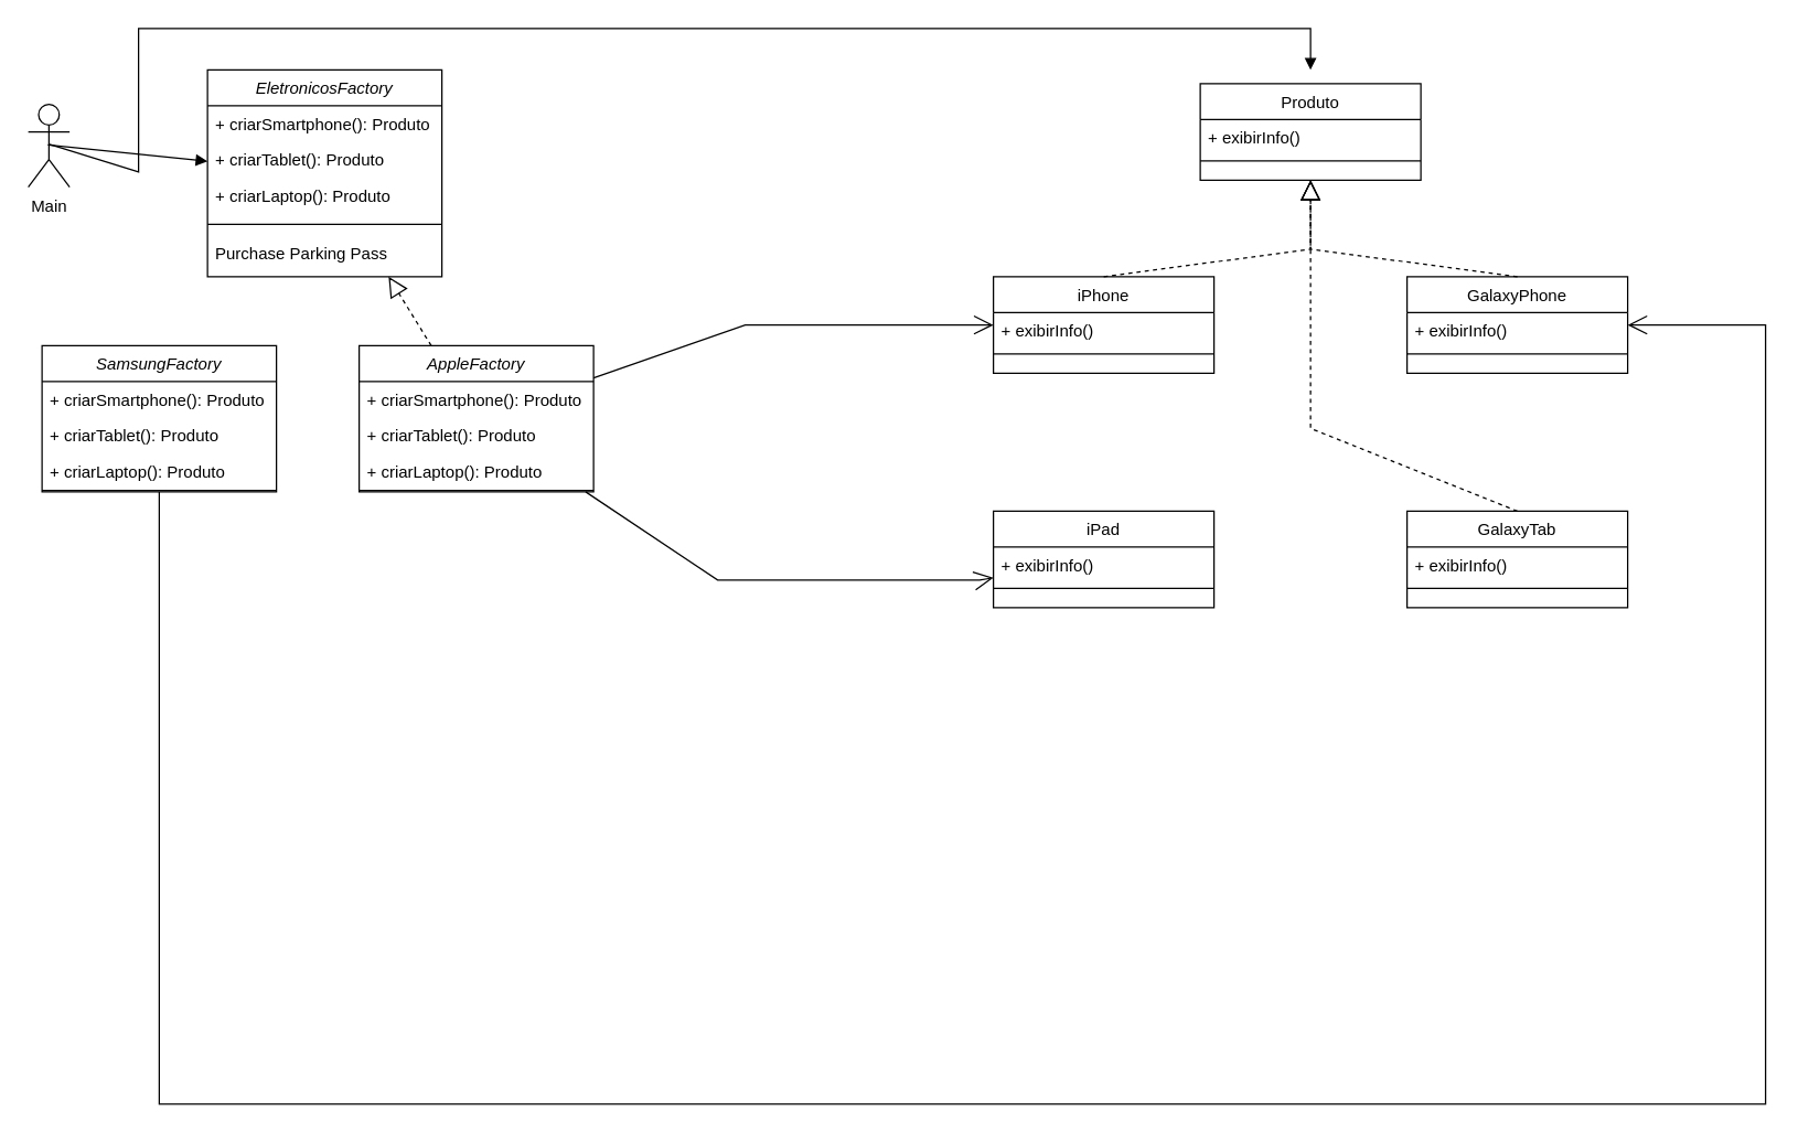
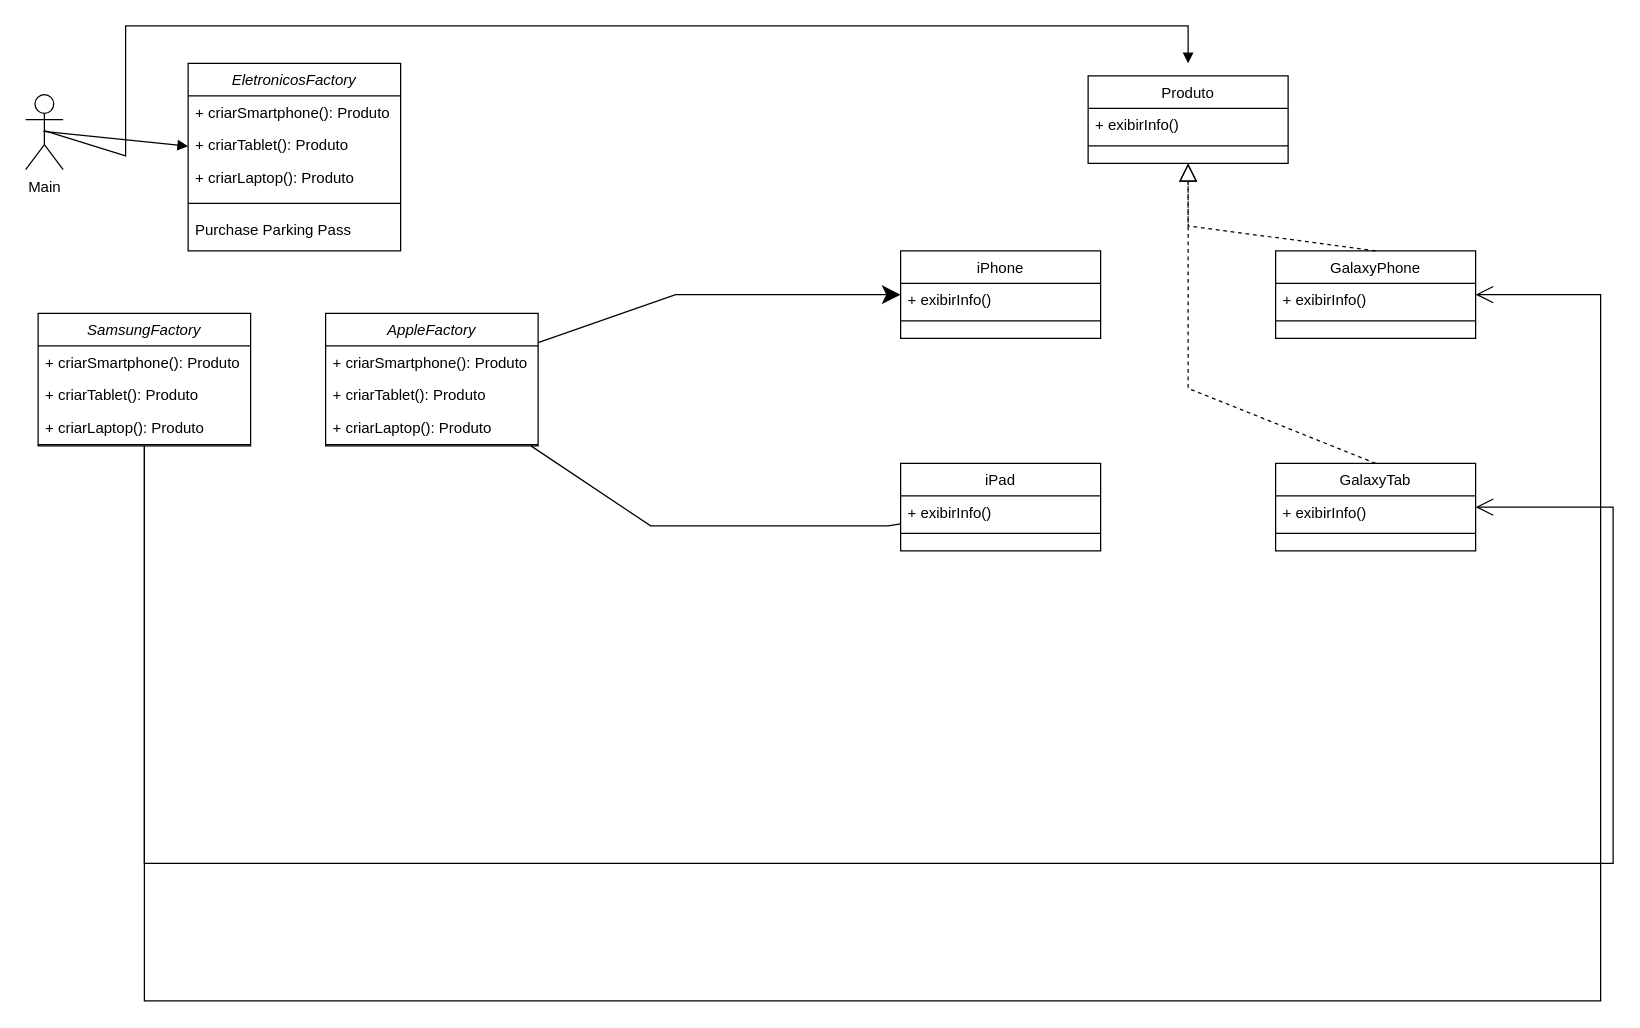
  <mxCell id="0" />
  <mxCell id="1" parent="0" />
  <mxCell id="2" value="EletronicosFactory" style="swimlane;fontStyle=2;align=center;verticalAlign=top;childLayout=stackLayout;horizontal=1;startSize=26;horizontalStack=0;resizeParent=1;resizeLast=0;collapsible=1;marginBottom=0;rounded=0;shadow=0;strokeWidth=1;" parent="1" vertex="1"><mxGeometry x="150" y="50" width="170" height="150" as="geometry"><mxRectangle x="230" y="140" width="160" height="26" as="alternateBounds" /></mxGeometry></mxCell>
  <mxCell id="3" value="+ criarSmartphone(): Produto" style="text;align=left;verticalAlign=top;spacingLeft=4;spacingRight=4;overflow=hidden;rotatable=0;points=[[0,0.5],[1,0.5]];portConstraint=eastwest;" parent="2" vertex="1"><mxGeometry y="26" width="170" height="26" as="geometry" /></mxCell>
  <mxCell id="4" value="+ criarTablet(): Produto" style="text;align=left;verticalAlign=top;spacingLeft=4;spacingRight=4;overflow=hidden;rotatable=0;points=[[0,0.5],[1,0.5]];portConstraint=eastwest;rounded=0;shadow=0;html=0;" parent="2" vertex="1"><mxGeometry y="52" width="170" height="26" as="geometry" /></mxCell>
  <mxCell id="5" value="+ criarLaptop(): Produto" style="text;align=left;verticalAlign=top;spacingLeft=4;spacingRight=4;overflow=hidden;rotatable=0;points=[[0,0.5],[1,0.5]];portConstraint=eastwest;rounded=0;shadow=0;html=0;" vertex="1" parent="2"><mxGeometry y="78" width="170" height="26" as="geometry" /></mxCell>
  <mxCell id="6" value="" style="line;html=1;strokeWidth=1;align=left;verticalAlign=middle;spacingTop=-1;spacingLeft=3;spacingRight=3;rotatable=0;labelPosition=right;points=[];portConstraint=eastwest;" parent="2" vertex="1"><mxGeometry y="104" width="170" height="16" as="geometry" /></mxCell>
  <mxCell id="7" value="Purchase Parking Pass" style="text;align=left;verticalAlign=top;spacingLeft=4;spacingRight=4;overflow=hidden;rotatable=0;points=[[0,0.5],[1,0.5]];portConstraint=eastwest;rounded=0;shadow=0;html=0;" vertex="1" parent="2"><mxGeometry y="120" width="170" height="20" as="geometry" /></mxCell>
  <mxCell id="8" value="Produto" style="swimlane;fontStyle=0;align=center;verticalAlign=top;childLayout=stackLayout;horizontal=1;startSize=26;horizontalStack=0;resizeParent=1;resizeLast=0;collapsible=1;marginBottom=0;rounded=0;shadow=0;strokeWidth=1;" parent="1" vertex="1"><mxGeometry x="870" y="60" width="160" height="70" as="geometry"><mxRectangle x="340" y="380" width="170" height="26" as="alternateBounds" /></mxGeometry></mxCell>
  <mxCell id="9" value="+ exibirInfo()" style="text;align=left;verticalAlign=top;spacingLeft=4;spacingRight=4;overflow=hidden;rotatable=0;points=[[0,0.5],[1,0.5]];portConstraint=eastwest;" parent="8" vertex="1"><mxGeometry y="26" width="160" height="26" as="geometry" /></mxCell>
  <mxCell id="10" value="" style="line;html=1;strokeWidth=1;align=left;verticalAlign=middle;spacingTop=-1;spacingLeft=3;spacingRight=3;rotatable=0;labelPosition=right;points=[];portConstraint=eastwest;" parent="8" vertex="1"><mxGeometry y="52" width="160" height="8" as="geometry" /></mxCell>
  <mxCell id="11" value="iPhone" style="swimlane;fontStyle=0;align=center;verticalAlign=top;childLayout=stackLayout;horizontal=1;startSize=26;horizontalStack=0;resizeParent=1;resizeLast=0;collapsible=1;marginBottom=0;rounded=0;shadow=0;strokeWidth=1;" parent="1" vertex="1"><mxGeometry x="720" y="200" width="160" height="70" as="geometry"><mxRectangle x="340" y="380" width="170" height="26" as="alternateBounds" /></mxGeometry></mxCell>
  <mxCell id="12" value="+ exibirInfo()" style="text;align=left;verticalAlign=top;spacingLeft=4;spacingRight=4;overflow=hidden;rotatable=0;points=[[0,0.5],[1,0.5]];portConstraint=eastwest;" parent="11" vertex="1"><mxGeometry y="26" width="160" height="26" as="geometry" /></mxCell>
  <mxCell id="13" value="" style="line;html=1;strokeWidth=1;align=left;verticalAlign=middle;spacingTop=-1;spacingLeft=3;spacingRight=3;rotatable=0;labelPosition=right;points=[];portConstraint=eastwest;" parent="11" vertex="1"><mxGeometry y="52" width="160" height="8" as="geometry" /></mxCell>
  <mxCell id="14" value="iPad" style="swimlane;fontStyle=0;align=center;verticalAlign=top;childLayout=stackLayout;horizontal=1;startSize=26;horizontalStack=0;resizeParent=1;resizeLast=0;collapsible=1;marginBottom=0;rounded=0;shadow=0;strokeWidth=1;" parent="1" vertex="1"><mxGeometry x="720" y="370" width="160" height="70" as="geometry"><mxRectangle x="340" y="380" width="170" height="26" as="alternateBounds" /></mxGeometry></mxCell>
  <mxCell id="15" value="+ exibirInfo()" style="text;align=left;verticalAlign=top;spacingLeft=4;spacingRight=4;overflow=hidden;rotatable=0;points=[[0,0.5],[1,0.5]];portConstraint=eastwest;" parent="14" vertex="1"><mxGeometry y="26" width="160" height="26" as="geometry" /></mxCell>
  <mxCell id="16" value="" style="line;html=1;strokeWidth=1;align=left;verticalAlign=middle;spacingTop=-1;spacingLeft=3;spacingRight=3;rotatable=0;labelPosition=right;points=[];portConstraint=eastwest;" parent="14" vertex="1"><mxGeometry y="52" width="160" height="8" as="geometry" /></mxCell>
  <mxCell id="17" value="GalaxyPhone" style="swimlane;fontStyle=0;align=center;verticalAlign=top;childLayout=stackLayout;horizontal=1;startSize=26;horizontalStack=0;resizeParent=1;resizeLast=0;collapsible=1;marginBottom=0;rounded=0;shadow=0;strokeWidth=1;" parent="1" vertex="1"><mxGeometry x="1020" y="200" width="160" height="70" as="geometry"><mxRectangle x="340" y="380" width="170" height="26" as="alternateBounds" /></mxGeometry></mxCell>
  <mxCell id="18" value="+ exibirInfo()" style="text;align=left;verticalAlign=top;spacingLeft=4;spacingRight=4;overflow=hidden;rotatable=0;points=[[0,0.5],[1,0.5]];portConstraint=eastwest;" parent="17" vertex="1"><mxGeometry y="26" width="160" height="26" as="geometry" /></mxCell>
  <mxCell id="19" value="" style="line;html=1;strokeWidth=1;align=left;verticalAlign=middle;spacingTop=-1;spacingLeft=3;spacingRight=3;rotatable=0;labelPosition=right;points=[];portConstraint=eastwest;" parent="17" vertex="1"><mxGeometry y="52" width="160" height="8" as="geometry" /></mxCell>
  <mxCell id="20" value="GalaxyTab" style="swimlane;fontStyle=0;align=center;verticalAlign=top;childLayout=stackLayout;horizontal=1;startSize=26;horizontalStack=0;resizeParent=1;resizeLast=0;collapsible=1;marginBottom=0;rounded=0;shadow=0;strokeWidth=1;" parent="1" vertex="1"><mxGeometry x="1020" y="370" width="160" height="70" as="geometry"><mxRectangle x="340" y="380" width="170" height="26" as="alternateBounds" /></mxGeometry></mxCell>
  <mxCell id="21" value="+ exibirInfo()" style="text;align=left;verticalAlign=top;spacingLeft=4;spacingRight=4;overflow=hidden;rotatable=0;points=[[0,0.5],[1,0.5]];portConstraint=eastwest;" parent="20" vertex="1"><mxGeometry y="26" width="160" height="26" as="geometry" /></mxCell>
  <mxCell id="22" value="" style="line;html=1;strokeWidth=1;align=left;verticalAlign=middle;spacingTop=-1;spacingLeft=3;spacingRight=3;rotatable=0;labelPosition=right;points=[];portConstraint=eastwest;" parent="20" vertex="1"><mxGeometry y="52" width="160" height="8" as="geometry" /></mxCell>
- <mxCell id="23" value="" style="endArrow=block;dashed=1;endFill=0;endSize=12;html=1;rounded=0;exitX=0.5;exitY=0;exitDx=0;exitDy=0;" parent="1" source="11" target="8" edge="1"><mxGeometry width="160" relative="1" as="geometry"><mxPoint x="640" y="310" as="sourcePoint" /><mxPoint x="800" y="310" as="targetPoint" /><Array as="points"><mxPoint x="950" y="180" /><mxPoint x="950" y="160" /></Array></mxGeometry></mxCell>
  <mxCell id="24" value="" style="endArrow=block;dashed=1;endFill=0;endSize=12;html=1;rounded=0;exitX=0.5;exitY=0;exitDx=0;exitDy=0;" parent="1" source="17" edge="1"><mxGeometry width="160" relative="1" as="geometry"><mxPoint x="830" y="230" as="sourcePoint" /><mxPoint x="950" y="130" as="targetPoint" /><Array as="points"><mxPoint x="950" y="180" /></Array></mxGeometry></mxCell>
- <mxCell id="25" value="" style="endArrow=block;dashed=1;endFill=0;endSize=12;html=1;rounded=0;" parent="1" source="38" target="2" edge="1"><mxGeometry width="160" relative="1" as="geometry"><mxPoint x="365" y="250" as="sourcePoint" /><mxPoint x="640" y="310" as="targetPoint" /></mxGeometry></mxCell>
- <mxCell id="26" value="" style="endArrow=open;endFill=1;endSize=12;html=1;rounded=0;" parent="1" source="38" target="14" edge="1"><mxGeometry width="160" relative="1" as="geometry"><mxPoint x="106.37" y="340" as="sourcePoint" /><mxPoint x="790" y="610" as="targetPoint" /><Array as="points"><mxPoint x="520" y="420" /><mxPoint x="630" y="420" /><mxPoint x="710" y="420" /></Array></mxGeometry></mxCell>
+ <mxCell id="26" value="" style="endArrow=none;endFill=1;endSize=12;html=1;rounded=0;" parent="1" source="38" target="14" edge="1"><mxGeometry width="160" relative="1" as="geometry"><mxPoint x="106.37" y="340" as="sourcePoint" /><mxPoint x="790" y="610" as="targetPoint" /><Array as="points"><mxPoint x="520" y="420" /><mxPoint x="630" y="420" /><mxPoint x="710" y="420" /></Array></mxGeometry></mxCell>
  <mxCell id="27" value="Main" style="shape=umlActor;verticalLabelPosition=bottom;verticalAlign=top;html=1;" parent="1" vertex="1"><mxGeometry x="20" y="75" width="30" height="60" as="geometry" /></mxCell>
  <mxCell id="28" value="" style="html=1;verticalAlign=bottom;endArrow=block;curved=0;rounded=0;exitX=0.474;exitY=0.491;exitDx=0;exitDy=0;exitPerimeter=0;" parent="1" source="27" target="2" edge="1"><mxGeometry width="80" relative="1" as="geometry"><mxPoint x="80" y="190" as="sourcePoint" /><mxPoint x="160" y="190" as="targetPoint" /><Array as="points" /></mxGeometry></mxCell>
  <mxCell id="29" value="" style="html=1;verticalAlign=bottom;endArrow=block;curved=0;rounded=0;exitX=0.497;exitY=0.479;exitDx=0;exitDy=0;exitPerimeter=0;" parent="1" source="27" edge="1"><mxGeometry width="80" relative="1" as="geometry"><mxPoint x="270" y="150" as="sourcePoint" /><mxPoint x="950" y="50" as="targetPoint" /><Array as="points"><mxPoint x="100" y="124" /><mxPoint x="100" y="20" /><mxPoint x="950" y="20" /></Array></mxGeometry></mxCell>
  <mxCell id="30" value="" style="endArrow=block;dashed=1;endFill=0;endSize=12;html=1;rounded=0;exitX=0.5;exitY=0;exitDx=0;exitDy=0;" parent="1" source="20" target="8" edge="1"><mxGeometry width="160" relative="1" as="geometry"><mxPoint x="800" y="490" as="sourcePoint" /><mxPoint x="950" y="440" as="targetPoint" /><Array as="points"><mxPoint x="950" y="310" /></Array></mxGeometry></mxCell>
+ <mxCell id="31" value="" style="endArrow=open;endFill=1;endSize=12;html=1;rounded=0;" parent="1" source="33" target="20" edge="1"><mxGeometry width="160" relative="1" as="geometry"><mxPoint x="350.19" y="340" as="sourcePoint" /><mxPoint x="990" y="540" as="targetPoint" /><Array as="points"><mxPoint x="115" y="690" /><mxPoint x="590" y="690" /><mxPoint x="1290" y="690" /><mxPoint x="1290" y="405" /></Array></mxGeometry></mxCell>
  <mxCell id="32" value="" style="endArrow=open;endFill=1;endSize=12;html=1;rounded=0;" parent="1" source="33" target="17" edge="1"><mxGeometry width="160" relative="1" as="geometry"><mxPoint x="353.416" y="340" as="sourcePoint" /><mxPoint x="610" y="620" as="targetPoint" /><Array as="points"><mxPoint x="115" y="800" /><mxPoint x="1280" y="800" /><mxPoint x="1280" y="330" /><mxPoint x="1280" y="235" /></Array></mxGeometry></mxCell>
  <mxCell id="33" value="SamsungFactory" style="swimlane;fontStyle=2;align=center;verticalAlign=top;childLayout=stackLayout;horizontal=1;startSize=26;horizontalStack=0;resizeParent=1;resizeLast=0;collapsible=1;marginBottom=0;rounded=0;shadow=0;strokeWidth=1;" vertex="1" parent="1"><mxGeometry x="30" y="250" width="170" height="106" as="geometry"><mxRectangle x="230" y="140" width="160" height="26" as="alternateBounds" /></mxGeometry></mxCell>
  <mxCell id="34" value="+ criarSmartphone(): Produto" style="text;align=left;verticalAlign=top;spacingLeft=4;spacingRight=4;overflow=hidden;rotatable=0;points=[[0,0.5],[1,0.5]];portConstraint=eastwest;" vertex="1" parent="33"><mxGeometry y="26" width="170" height="26" as="geometry" /></mxCell>
  <mxCell id="35" value="+ criarTablet(): Produto" style="text;align=left;verticalAlign=top;spacingLeft=4;spacingRight=4;overflow=hidden;rotatable=0;points=[[0,0.5],[1,0.5]];portConstraint=eastwest;rounded=0;shadow=0;html=0;" vertex="1" parent="33"><mxGeometry y="52" width="170" height="26" as="geometry" /></mxCell>
  <mxCell id="36" value="+ criarLaptop(): Produto" style="text;align=left;verticalAlign=top;spacingLeft=4;spacingRight=4;overflow=hidden;rotatable=0;points=[[0,0.5],[1,0.5]];portConstraint=eastwest;rounded=0;shadow=0;html=0;" vertex="1" parent="33"><mxGeometry y="78" width="170" height="26" as="geometry" /></mxCell>
  <mxCell id="37" value="" style="line;html=1;strokeWidth=1;align=left;verticalAlign=middle;spacingTop=-1;spacingLeft=3;spacingRight=3;rotatable=0;labelPosition=right;points=[];portConstraint=eastwest;" vertex="1" parent="33"><mxGeometry y="104" width="170" height="2" as="geometry" /></mxCell>
  <mxCell id="38" value="AppleFactory" style="swimlane;fontStyle=2;align=center;verticalAlign=top;childLayout=stackLayout;horizontal=1;startSize=26;horizontalStack=0;resizeParent=1;resizeLast=0;collapsible=1;marginBottom=0;rounded=0;shadow=0;strokeWidth=1;" vertex="1" parent="1"><mxGeometry x="260" y="250" width="170" height="106" as="geometry"><mxRectangle x="230" y="140" width="160" height="26" as="alternateBounds" /></mxGeometry></mxCell>
  <mxCell id="39" value="+ criarSmartphone(): Produto" style="text;align=left;verticalAlign=top;spacingLeft=4;spacingRight=4;overflow=hidden;rotatable=0;points=[[0,0.5],[1,0.5]];portConstraint=eastwest;" vertex="1" parent="38"><mxGeometry y="26" width="170" height="26" as="geometry" /></mxCell>
  <mxCell id="40" value="+ criarTablet(): Produto" style="text;align=left;verticalAlign=top;spacingLeft=4;spacingRight=4;overflow=hidden;rotatable=0;points=[[0,0.5],[1,0.5]];portConstraint=eastwest;rounded=0;shadow=0;html=0;" vertex="1" parent="38"><mxGeometry y="52" width="170" height="26" as="geometry" /></mxCell>
  <mxCell id="41" value="+ criarLaptop(): Produto" style="text;align=left;verticalAlign=top;spacingLeft=4;spacingRight=4;overflow=hidden;rotatable=0;points=[[0,0.5],[1,0.5]];portConstraint=eastwest;rounded=0;shadow=0;html=0;" vertex="1" parent="38"><mxGeometry y="78" width="170" height="26" as="geometry" /></mxCell>
  <mxCell id="42" value="" style="line;html=1;strokeWidth=1;align=left;verticalAlign=middle;spacingTop=-1;spacingLeft=3;spacingRight=3;rotatable=0;labelPosition=right;points=[];portConstraint=eastwest;" vertex="1" parent="38"><mxGeometry y="104" width="170" height="2" as="geometry" /></mxCell>
- <mxCell id="43" value="" style="endArrow=open;endFill=1;endSize=12;html=1;rounded=0;" edge="1" parent="1" source="38" target="11"><mxGeometry width="160" relative="1" as="geometry"><mxPoint x="434" y="366" as="sourcePoint" /><mxPoint x="730" y="428" as="targetPoint" /><Array as="points"><mxPoint x="540" y="235" /><mxPoint x="640" y="235" /></Array></mxGeometry></mxCell>
+ <mxCell id="43" value="" style="endArrow=classic;endFill=1;endSize=12;html=1;rounded=0;" edge="1" parent="1" source="38" target="11"><mxGeometry width="160" relative="1" as="geometry"><mxPoint x="434" y="366" as="sourcePoint" /><mxPoint x="730" y="428" as="targetPoint" /><Array as="points"><mxPoint x="540" y="235" /><mxPoint x="640" y="235" /></Array></mxGeometry></mxCell>
